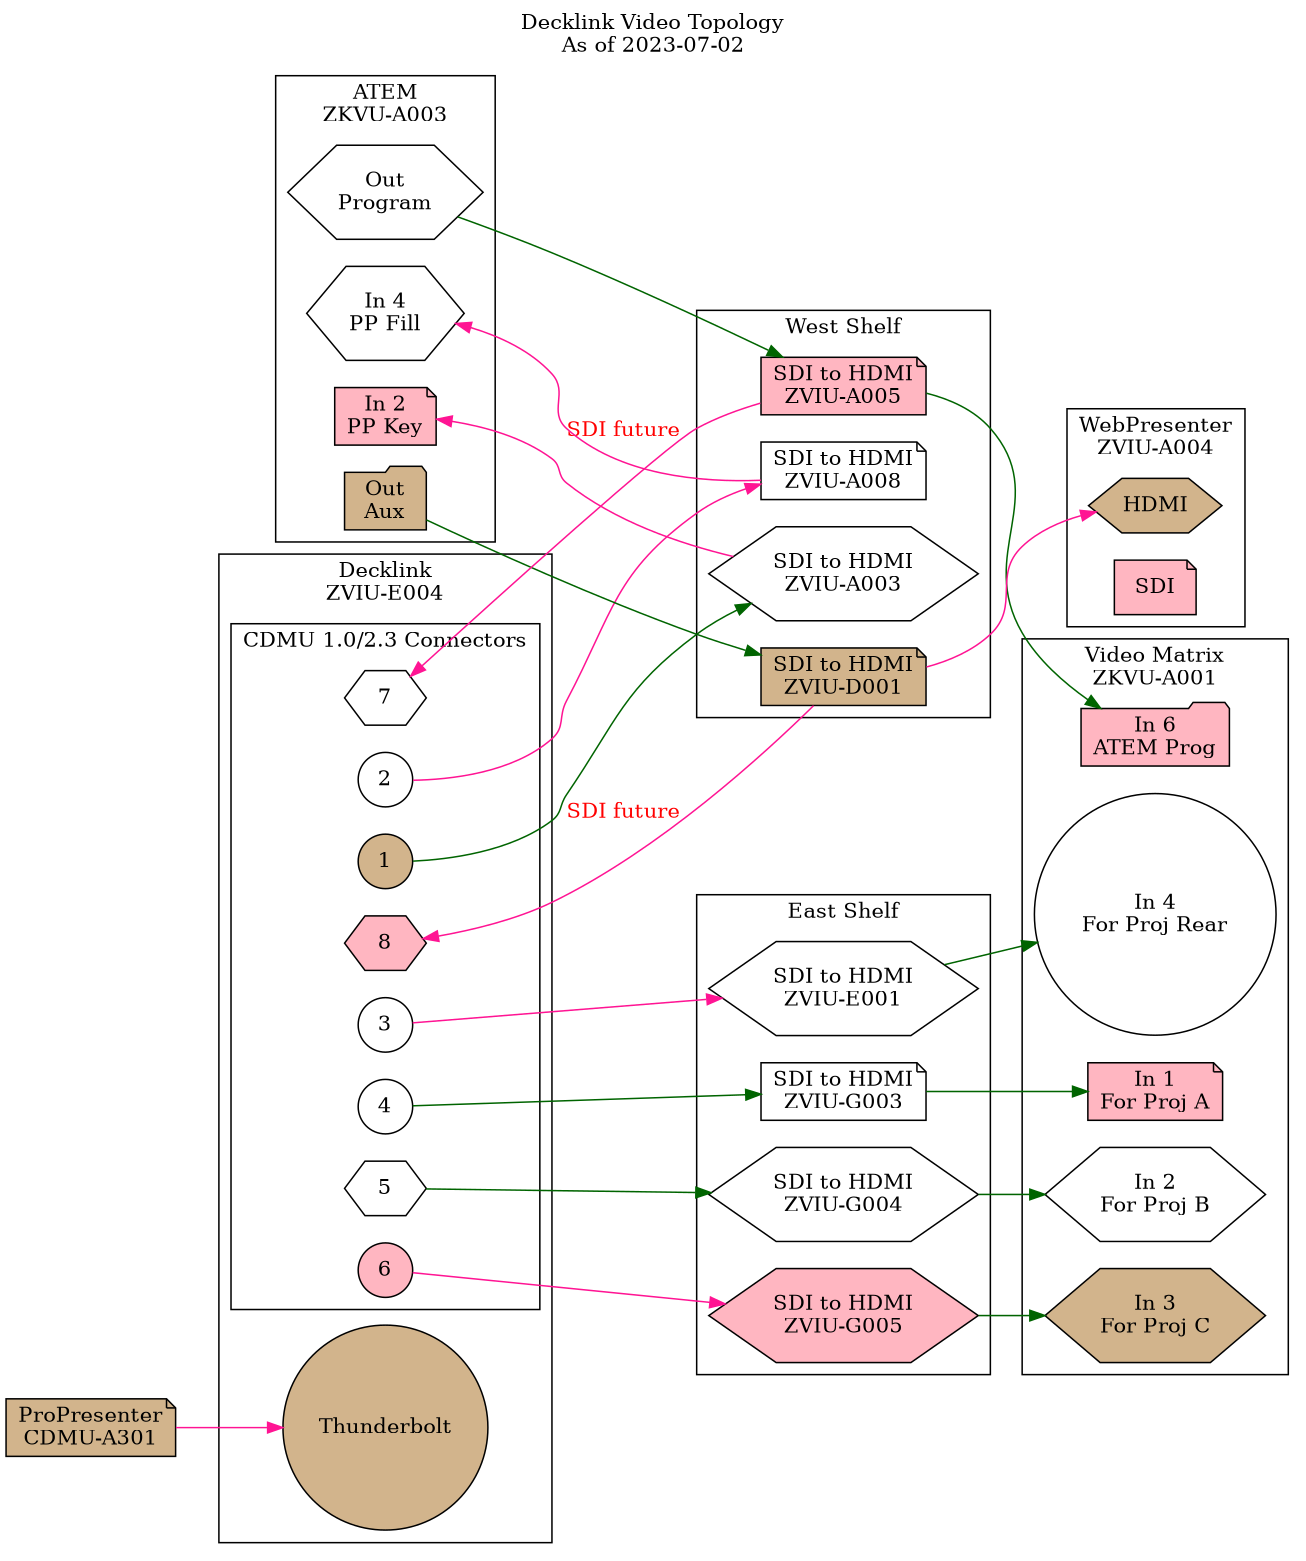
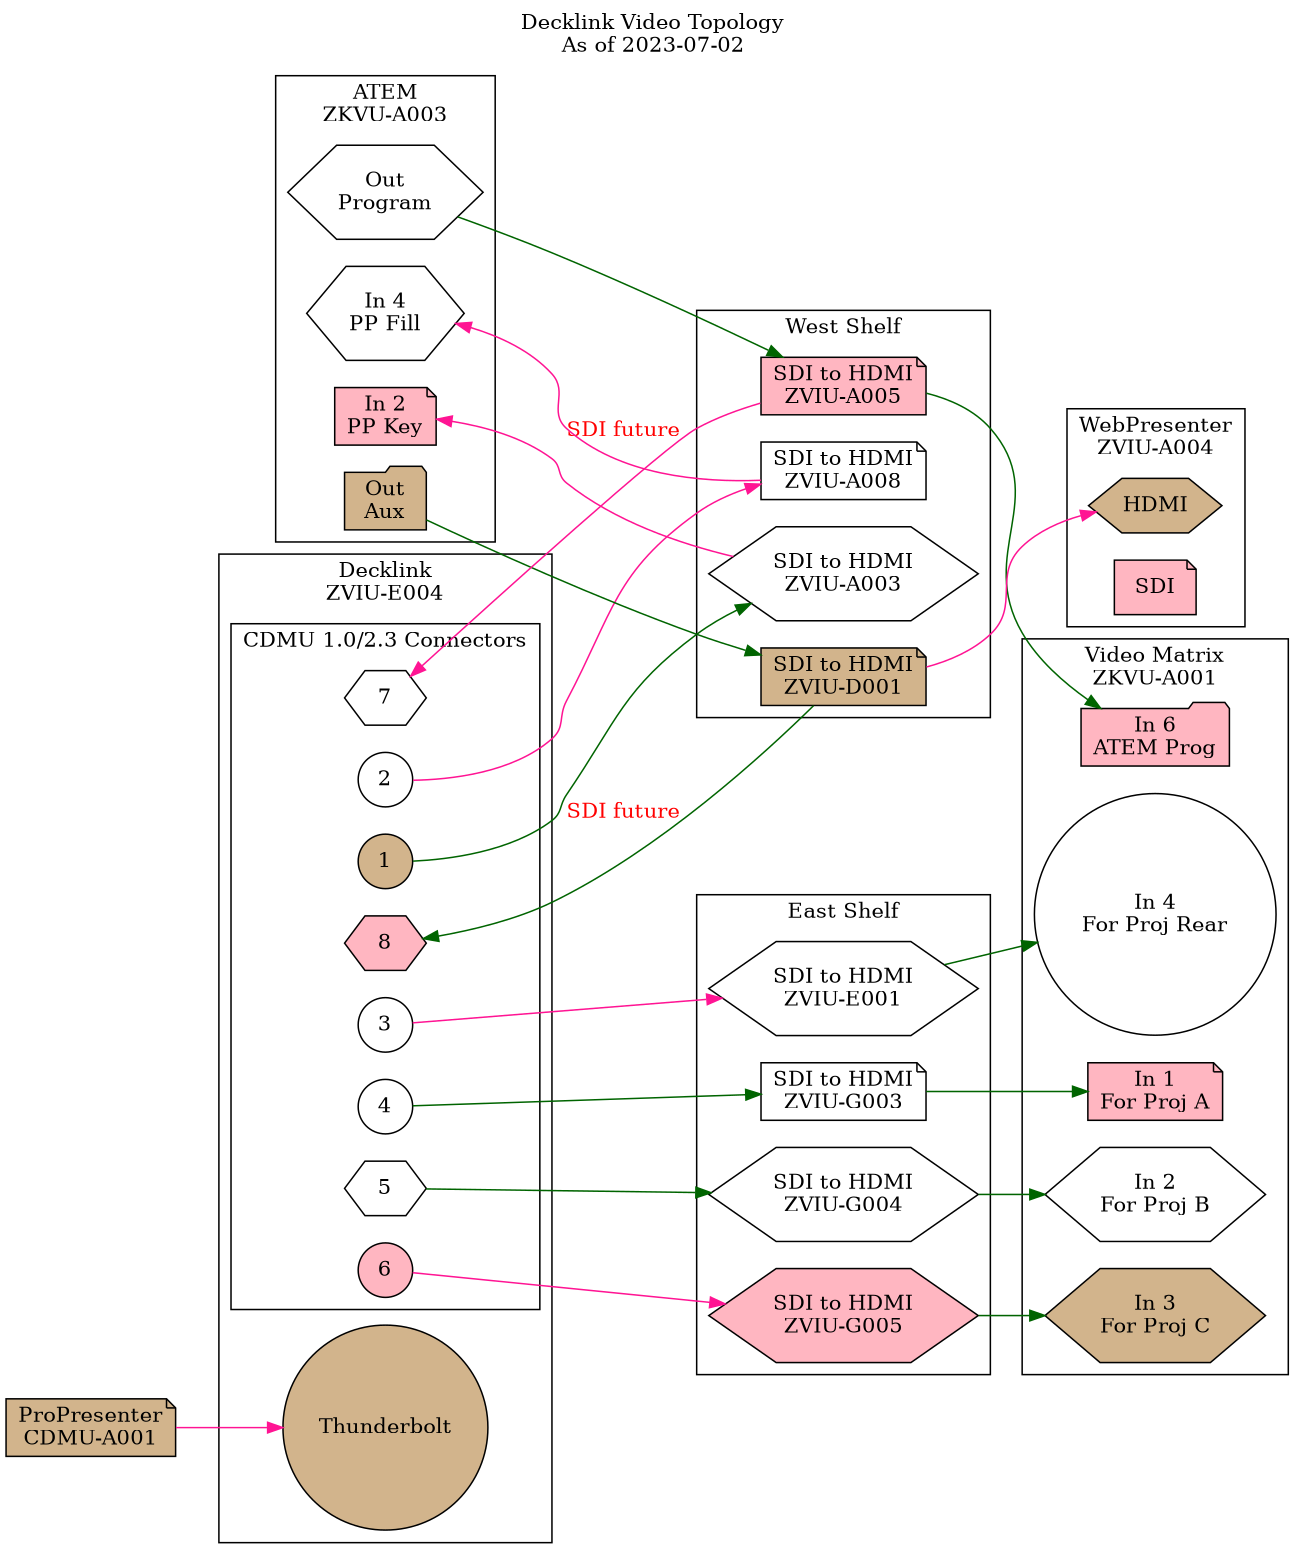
  digraph {
    label="Decklink Video Topology\nAs of 2023-07-02"
    labelloc=t
    rankdir=LR
    node [fillcolor=white shape=hexagon style=filled]
    edge [color=darkgreen]
    n1 [fillcolor=tan label=1 shape=circle]
    n2 [label=2 shape=circle]
    n3 [label=3 shape=circle]
    n4 [label=4 shape=circle]
    n5 [label=5]
    n6 [fillcolor=lightpink label=6 shape=circle]
    n7 [label=7]
    n8 [fillcolor=lightpink label=8]
    n9 [fillcolor=tan label=Thunderbolt shape=circle]
    n10 [fillcolor=lightpink label="In 2\nPP Key" shape=note]
    n11 [label="In 4\nPP Fill"]
    n12 [label="Out\nProgram"]
    n13 [fillcolor=tan label="Out\nAux" shape=folder]
    n14 [fillcolor=lightpink label="In 1\nFor Proj A" shape=note]
    n15 [label="In 2\nFor Proj B"]
    n16 [fillcolor=tan label="In 3\nFor Proj C"]
    n17 [label="In 4\nFor Proj Rear" shape=circle]
    n18 [fillcolor=lightpink label="In 6\nATEM Prog" shape=folder]
    n19 [fillcolor=lightpink label="SDI to HDMI\nZVIU-A005" shape=note]
    n20 [fillcolor=tan label="SDI to HDMI\nZVIU-D001" shape=note]
    n21 [label="SDI to HDMI\nZVIU-A008" shape=note]
    n22 [label="SDI to HDMI\nZVIU-A003"]
    n23 [label="SDI to HDMI\nZVIU-G003" shape=note]
    n24 [label="SDI to HDMI\nZVIU-G004"]
    n25 [fillcolor=lightpink label="SDI to HDMI\nZVIU-G005"]
    n26 [label="SDI to HDMI\nZVIU-E001"]
    n27 [fillcolor=tan label=HDMI]
    n28 [fillcolor=lightpink label=SDI shape=note]
-   n29 [fillcolor=tan label="ProPresenter\nCDMU-A301" shape=note]
+   n29 [fillcolor=tan label="ProPresenter\nCDMU-A001" shape=note]
    subgraph cluster_1 {
      label="Decklink\nZVIU-E004"
      n9
      subgraph cluster_2 {
        label="CDMU 1.0/2.3 Connectors"
        n1
        n2
        n3
        n4
        n5
        n6
        n7
        n8
      }
    }
    subgraph cluster_3 {
      label="ATEM\nZKVU-A003"
      n10
      n11
      n12
      n13
    }
    subgraph cluster_4 {
      label="Video Matrix\nZKVU-A001"
      n14
      n15
      n16
      n17
      n18
    }
    subgraph cluster_5 {
      label="West Shelf"
      n19
      n20
      n21
      n22
    }
    subgraph cluster_6 {
      label="East Shelf"
      n23
      n24
      n25
      n26
    }
    subgraph cluster_7 {
      label="WebPresenter\nZVIU-A004"
      n27
      n28
    }
    n1 -> n22
    n2 -> n21 [color=deeppink]
    n3 -> n26 [color=deeppink]
    n4 -> n23
    n5 -> n24
    n6 -> n25 [color=deeppink]
    n12 -> n19
    n13 -> n20
    n19 -> n7 [color=deeppink fontcolor=red label="SDI future"]
    n19 -> n18
-   n20 -> n8 [color=deeppink fontcolor=red label="SDI future"]
+   n20 -> n8 [fontcolor=red label="SDI future"]
    n20 -> n27 [color=deeppink]
    n21 -> n11 [color=deeppink]
    n22 -> n10 [color=deeppink]
    n23 -> n14
    n24 -> n15
    n25 -> n16
    n26 -> n17
    n29 -> n9 [color=deeppink]
  }
